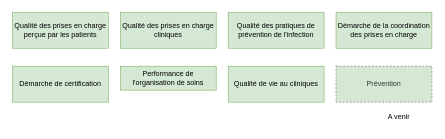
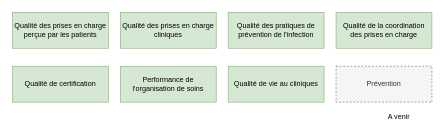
  <mxCell id="0" />
  <mxCell id="1" parent="0" />
  <mxCell id="2" value="Qualité des prises en charge perçue par les patients" style="rounded=0;whiteSpace=wrap;html=1;fillColor=#d5e8d4;strokeColor=#82b366;" vertex="1" parent="1"><mxGeometry x="20" y="20" width="160" height="60" as="geometry" /></mxCell>
  <mxCell id="3" value="Qualité des prises en charge cliniques" style="rounded=0;whiteSpace=wrap;html=1;fillColor=#d5e8d4;strokeColor=#82b366;" vertex="1" parent="1"><mxGeometry x="200" y="20" width="160" height="60" as="geometry" /></mxCell>
  <mxCell id="4" value="Qualité des pratiques de prévention de l'infection" style="rounded=0;whiteSpace=wrap;html=1;fillColor=#d5e8d4;strokeColor=#82b366;" vertex="1" parent="1"><mxGeometry x="380" y="20" width="160" height="60" as="geometry" /></mxCell>
- <mxCell id="5" value="Démarche de la coordination des prises en charge" style="rounded=0;whiteSpace=wrap;html=1;fillColor=#d5e8d4;strokeColor=#82b366;" vertex="1" parent="1"><mxGeometry x="560" y="20" width="160" height="60" as="geometry" /></mxCell>
- <mxCell id="6" value="Démarche de certification" style="rounded=0;whiteSpace=wrap;html=1;fillColor=#d5e8d4;strokeColor=#82b366;" vertex="1" parent="1"><mxGeometry x="20" y="110" width="160" height="60" as="geometry" /></mxCell>
- <mxCell id="7" value="Performance de l'organisation de soins" style="rounded=0;whiteSpace=wrap;html=1;fillColor=#d5e8d4;strokeColor=#82b366;" vertex="1" parent="1"><mxGeometry x="200" y="110" width="160" height="40" as="geometry" /></mxCell>
+ <mxCell id="5" value="Qualité de la coordination des prises en charge" style="rounded=0;whiteSpace=wrap;html=1;fillColor=#d5e8d4;strokeColor=#82b366;" vertex="1" parent="1"><mxGeometry x="560" y="20" width="160" height="60" as="geometry" /></mxCell>
+ <mxCell id="6" value="Qualité de certification" style="rounded=0;whiteSpace=wrap;html=1;fillColor=#d5e8d4;strokeColor=#82b366;" vertex="1" parent="1"><mxGeometry x="20" y="110" width="160" height="60" as="geometry" /></mxCell>
+ <mxCell id="7" value="Performance de l'organisation de soins" style="rounded=0;whiteSpace=wrap;html=1;fillColor=#d5e8d4;strokeColor=#82b366;" vertex="1" parent="1"><mxGeometry x="200" y="110" width="160" height="60" as="geometry" /></mxCell>
  <mxCell id="8" value="Qualité de vie au cliniques" style="rounded=0;whiteSpace=wrap;html=1;fillColor=#d5e8d4;strokeColor=#82b366;" vertex="1" parent="1"><mxGeometry x="380" y="110" width="160" height="60" as="geometry" /></mxCell>
- <mxCell id="9" value="Prévention" style="rounded=0;whiteSpace=wrap;html=1;fillColor=#d5e8d4;fontColor=#333333;strokeColor=#666666;dashed=1;" vertex="1" parent="1"><mxGeometry x="560" y="110" width="160" height="60" as="geometry" /></mxCell>
+ <mxCell id="9" value="Prévention" style="rounded=0;whiteSpace=wrap;html=1;fillColor=#f5f5f5;fontColor=#333333;strokeColor=#666666;dashed=1;" vertex="1" parent="1"><mxGeometry x="560" y="110" width="160" height="60" as="geometry" /></mxCell>
  <mxCell id="10" value="A venir" style="text;html=1;strokeColor=none;fillColor=none;align=center;verticalAlign=middle;whiteSpace=wrap;rounded=0;dashed=1;" vertex="1" parent="1"><mxGeometry x="635" y="180" width="60" height="30" as="geometry" /></mxCell>
